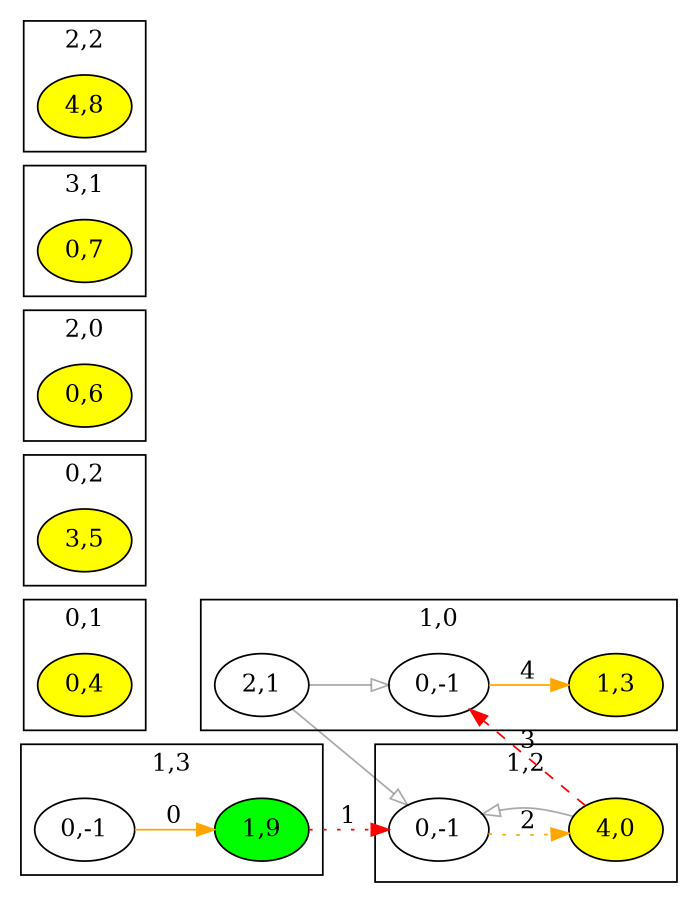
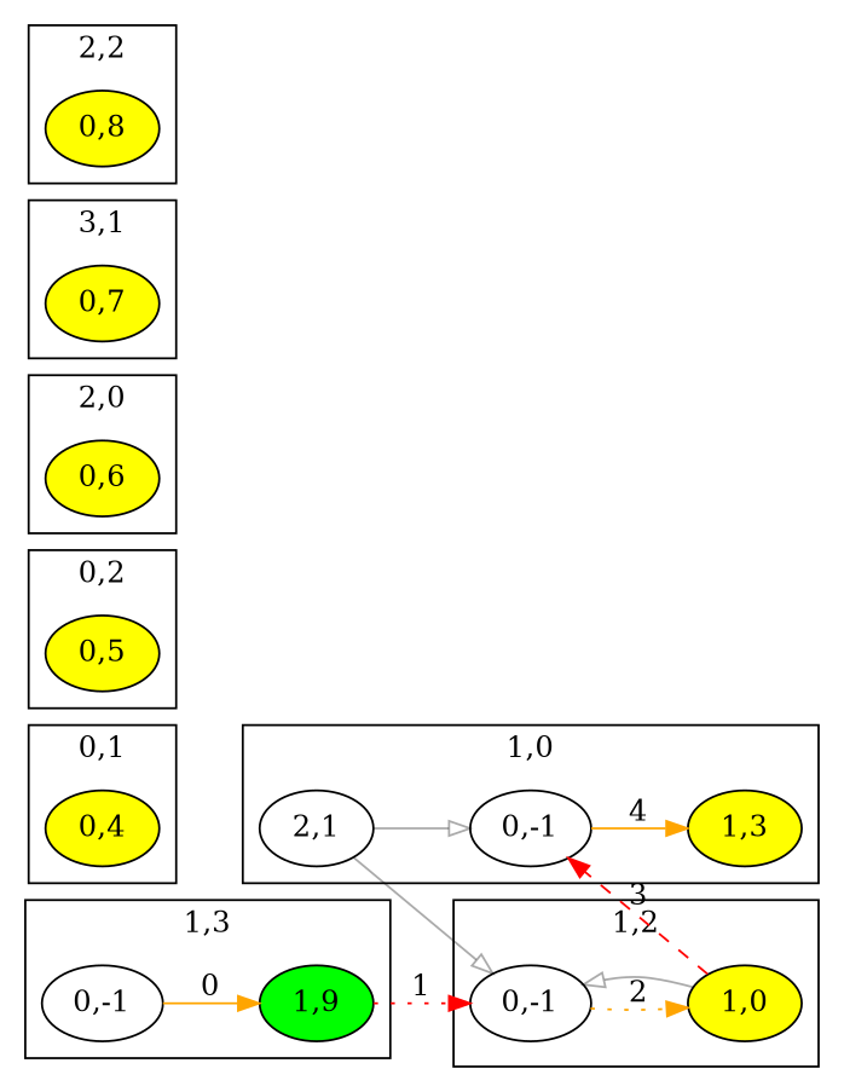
  digraph {
    compound=true
    rankdir=LR
    node [fillcolor=yellow style=filled]
    edge [color=orange fillcolor=orange style=solid]
    n1 [label="0,-1" fillcolor="" style=""]
-   n2 [label="4,0"]
+   n2 [label="1,0"]
    n3 [label="0,-1" fillcolor="" style=""]
    n4 [label="1,3"]
    n5 [label="2,1" fillcolor="" style=""]
    n6 [label="0,4"]
-   n7 [label="3,5"]
+   n7 [label="0,5"]
    n8 [label="0,6"]
    n9 [label="0,7"]
-   n10 [label="4,8"]
+   n10 [label="0,8"]
    n11 [label="0,-1" fillcolor="" style=""]
    n12 [fillcolor=green label="1,9"]
    subgraph cluster_1 {
      label="1,2"
      n1
      n2
    }
    subgraph cluster_2 {
      label="1,0"
      n3
      n4
      n5
    }
    subgraph cluster_3 {
      label="0,1"
      n6
    }
    subgraph cluster_4 {
      label="0,2"
      n7
    }
    subgraph cluster_5 {
      label="2,0"
      n8
    }
    subgraph cluster_6 {
      label="3,1"
      n9
    }
    subgraph cluster_7 {
      label="2,2"
      n10
    }
    subgraph cluster_8 {
      label="1,3"
      n11
      n12
    }
    n1 -> n2 [label=2 style=dotted]
    n2 -> n1 [color="#00000055" fillcolor=none]
    n2 -> n3 [color=red fillcolor=red label=3 style=dashed]
    n3 -> n4 [label=4]
    n5 -> n1 [color="#00000055" fillcolor=none]
    n5 -> n3 [color="#00000055" fillcolor=none]
    n11 -> n12 [label=0]
    n12 -> n1 [color=red fillcolor=red label=1 style=dotted]
  }
